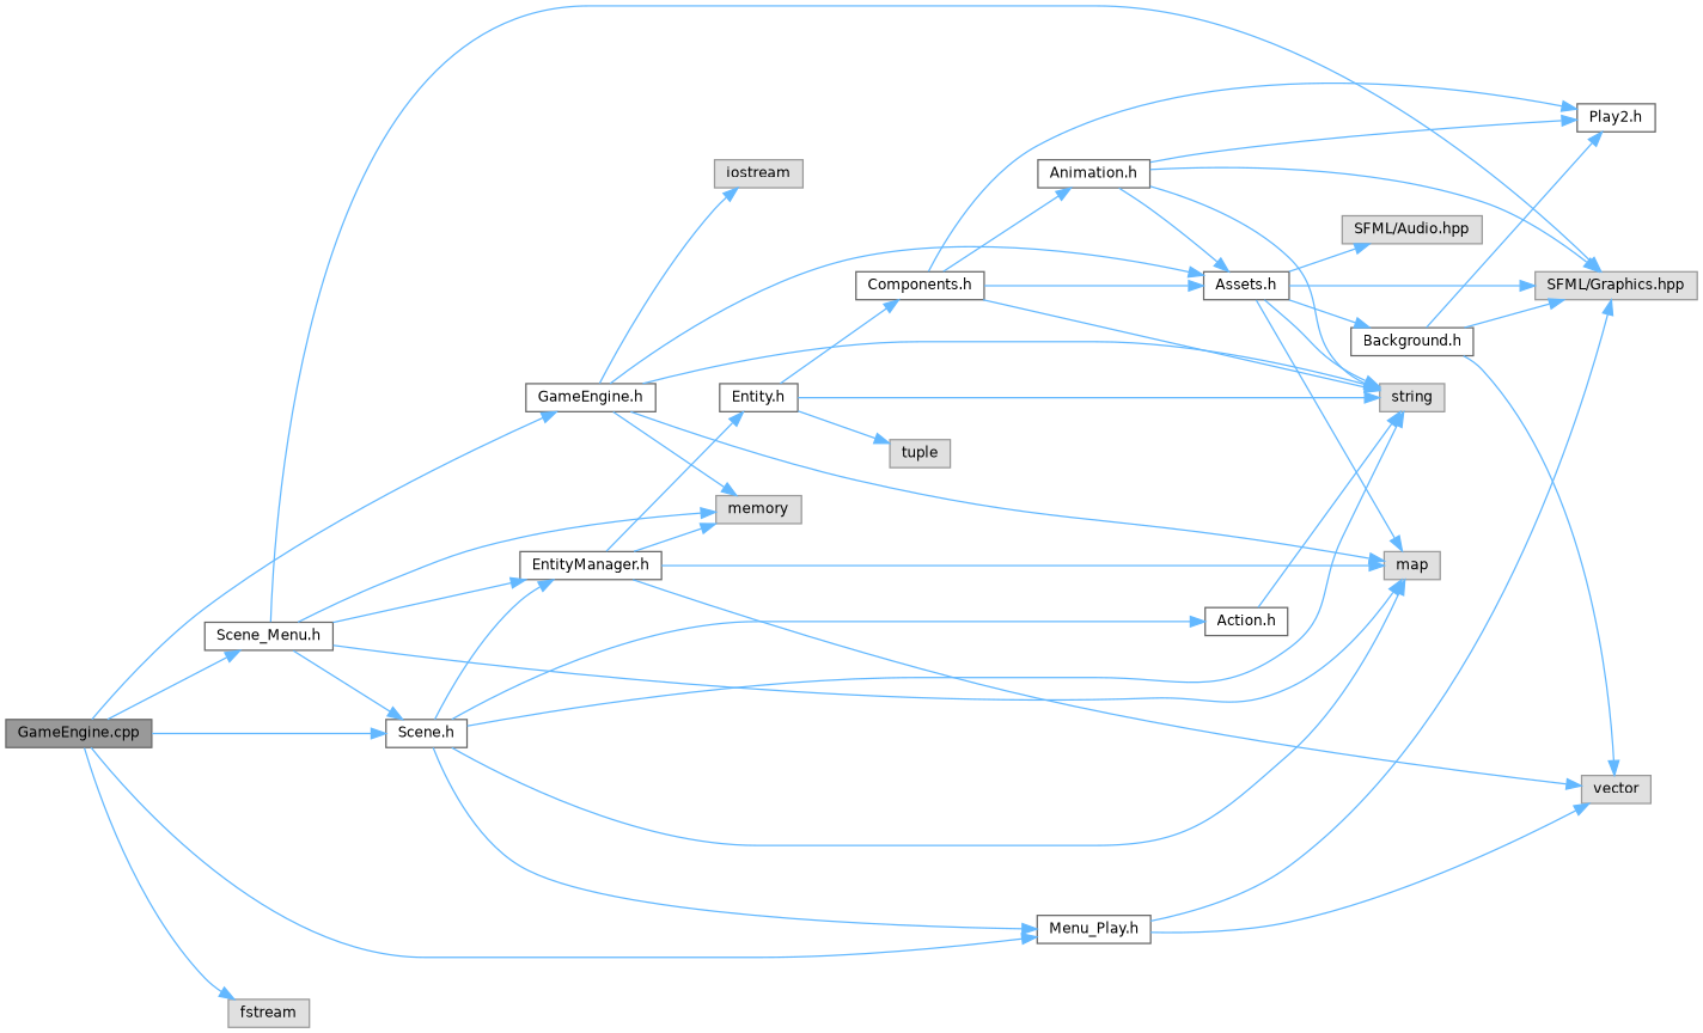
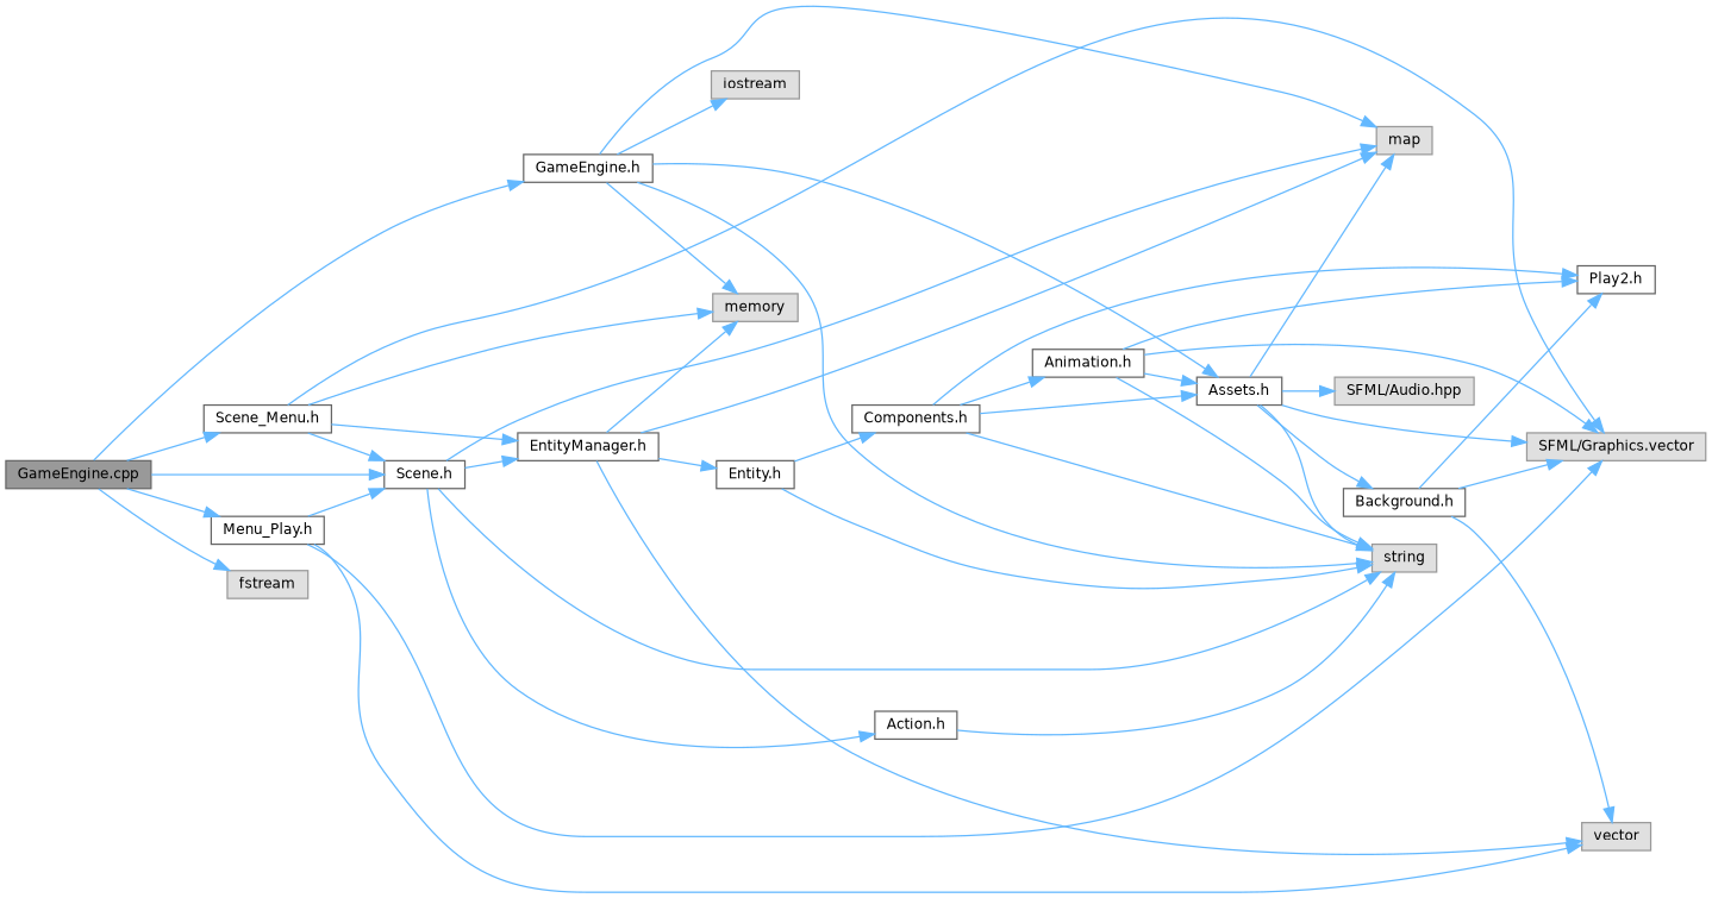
  digraph {
    rankdir=LR
    node [color=grey40 fillcolor=white fontname=Helvetica fontsize=10 shape=box style=filled]
    edge [color=steelblue1 fontname=Helvetica fontsize=10 labelfontname=Helvetica labelfontsize=10 style=solid]
    n1 [color=gray40 fillcolor=grey60 fontcolor=black height=0.2 label="GameEngine.cpp" width=0.4]
    n2 [height=0.2 label="Scene.h" width=0.4]
    n3 [height=0.2 label="Scene_Menu.h" width=0.4]
    n4 [height=0.2 label="GameEngine.h" width=0.4]
    n5 [height=0.2 label="Menu_Play.h" width=0.4]
    n6 [color=grey60 fillcolor="#E0E0E0" height=0.2 label=fstream width=0.4]
    n7 [color=grey60 fillcolor="#E0E0E0" height=0.2 label=map width=0.4]
    n8 [color=grey60 fillcolor="#E0E0E0" height=0.2 label=string width=0.4]
    n9 [height=0.2 label="Action.h" width=0.4]
    n10 [height=0.2 label="EntityManager.h" width=0.4]
    n11 [color=grey60 fillcolor="#E0E0E0" height=0.2 label=memory width=0.4]
-   n12 [color=grey60 fillcolor="#E0E0E0" height=0.2 label="SFML/Graphics.hpp" width=0.4]
+   n12 [color=grey60 fillcolor="#E0E0E0" height=0.2 label="SFML/Graphics.vector" width=0.4]
    n13 [height=0.2 label="Assets.h" width=0.4]
    n14 [color=grey60 fillcolor="#E0E0E0" height=0.2 label=iostream width=0.4]
    n15 [color=grey60 fillcolor="#E0E0E0" height=0.2 label=vector width=0.4]
    n16 [height=0.2 label="Entity.h" width=0.4]
    n17 [height=0.2 label="Components.h" width=0.4]
-   n18 [color=grey60 fillcolor="#E0E0E0" height=0.2 label=tuple width=0.4]
    n19 [height=0.2 label="Animation.h" width=0.4]
    n20 [height=0.2 label="Play2.h" width=0.4]
    n21 [color=grey60 fillcolor="#E0E0E0" height=0.2 label="SFML/Audio.hpp" width=0.4]
    n22 [height=0.2 label="Background.h" width=0.4]
    n1 -> n2
    n1 -> n3
    n1 -> n4
    n1 -> n5
    n1 -> n6
    n2 -> n7
    n2 -> n8
    n2 -> n9
    n2 -> n10
    n3 -> n2
-   n3 -> n7
    n3 -> n10
    n3 -> n11
    n3 -> n12
    n4 -> n7
    n4 -> n8
    n4 -> n11
    n4 -> n13
    n4 -> n14
-   n2 -> n5
+   n5 -> n2
    n5 -> n12
    n5 -> n15
    n9 -> n8
    n10 -> n7
    n10 -> n11
    n10 -> n15
    n10 -> n16
    n13 -> n7
    n13 -> n8
    n13 -> n12
    n13 -> n21
    n13 -> n22
    n16 -> n8
    n16 -> n17
-   n16 -> n18
    n17 -> n8
    n17 -> n13
    n17 -> n19
    n17 -> n20
    n19 -> n8
    n19 -> n12
    n19 -> n13
    n19 -> n20
    n22 -> n12
    n22 -> n15
    n22 -> n20
  }
